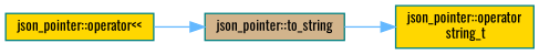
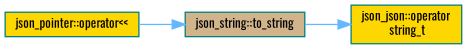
  digraph {
    fontname=Oswald
    rankdir=RL
    node [color=teal fillcolor=gold fontname=Oswald fontsize=10 shape=box style=filled]
    edge [color=steelblue1 dir=back fontname=Oswald fontsize=10 labelfontname=Helvetica labelfontsize=10 style=solid]
-   n1 [fillcolor=tan fontcolor=black height=0.2 label="json_pointer::to_string" width=0.4]
+   n1 [fillcolor=tan fontcolor=black height=0.2 label="json_string::to_string" width=0.4]
    n2 [height=0.2 label="json_pointer::operator\<\<" width=0.4]
-   n3 [height=0.2 label="json_pointer::operator\l string_t" width=0.4]
+   n3 [height=0.2 label="json_json::operator\l string_t" width=0.4]
    n1 -> n2
    n3 -> n1
  }
